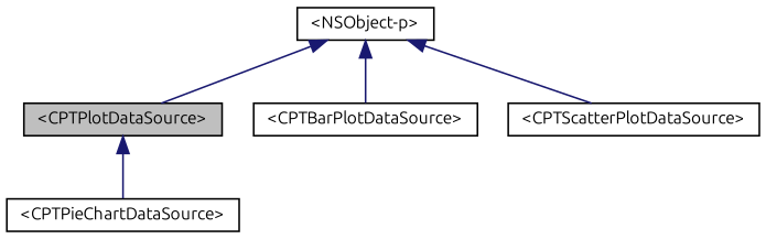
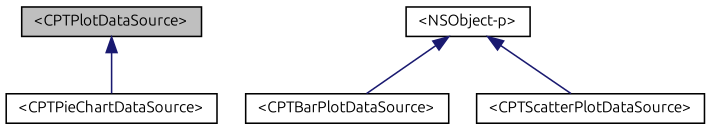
  digraph {
    fontname=Ubuntu
    node [color=black fontname=Ubuntu fontsize=10 shape=record]
    edge [color=midnightblue dir=back fontname=Ubuntu fontsize=10 labelfontname="Lucinda Grande" labelfontsize=10 style=solid]
    n1 [fillcolor=grey75 fontcolor=black height=0.2 label="\<CPTPlotDataSource\>" style=filled width=0.4]
    n2 [height=0.2 label="\<CPTPieChartDataSource\>" width=0.4]
    n3 [height=0.2 label="\<CPTBarPlotDataSource\>" width=0.4]
    n4 [height=0.2 label="\<CPTScatterPlotDataSource\>" width=0.4]
    n5 [height=0.2 label="\<NSObject-p\>" width=0.4]
    n1 -> n2
-   n5 -> n1
    n5 -> n3
    n5 -> n4
  }
